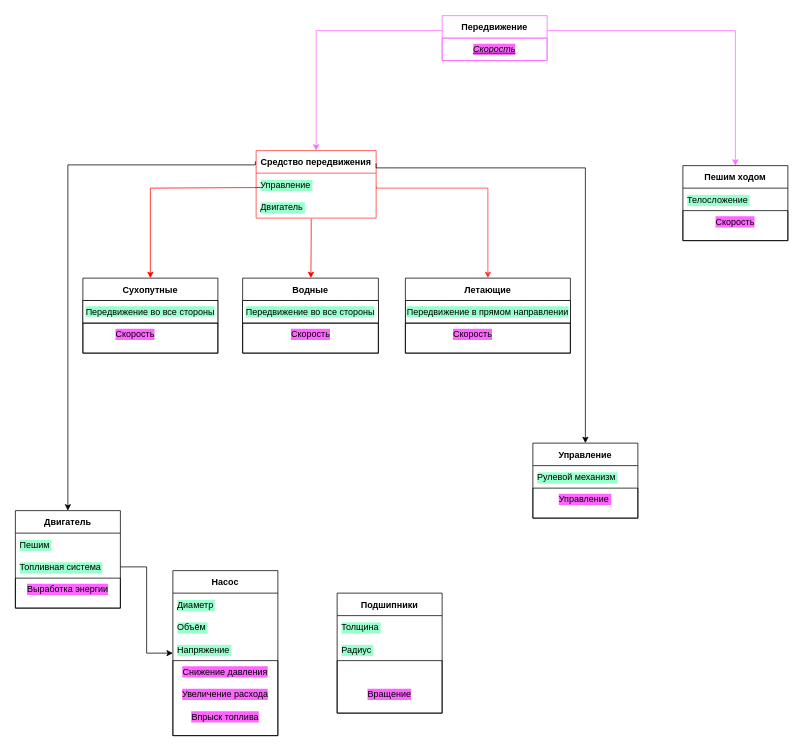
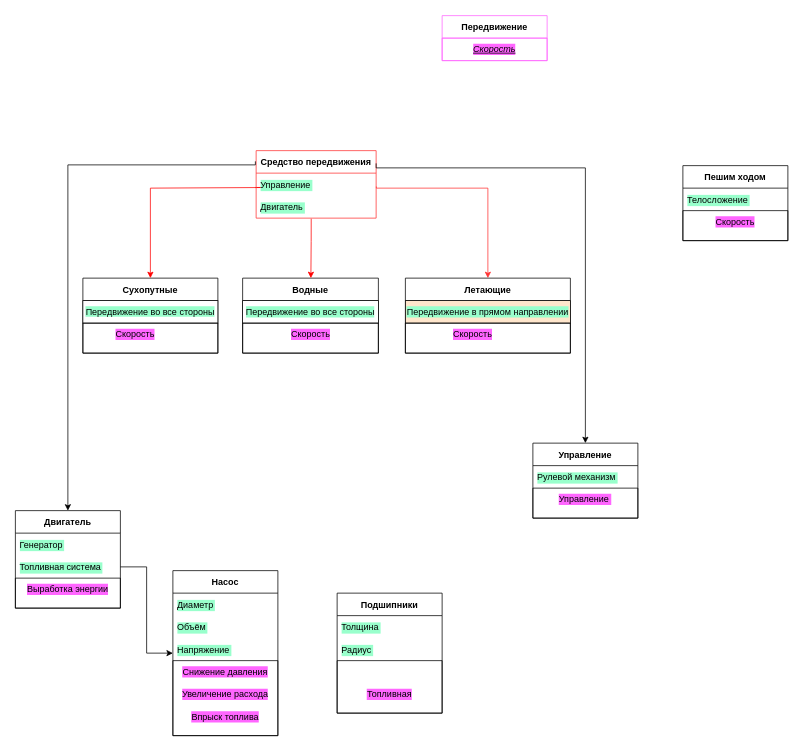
  <mxCell id="0" />
  <mxCell id="1" parent="0" />
  <mxCell id="2" value="Насос" style="swimlane;fontStyle=1;childLayout=stackLayout;horizontal=1;startSize=30;horizontalStack=0;resizeParent=1;resizeParentMax=0;resizeLast=0;collapsible=1;marginBottom=0;" parent="1" vertex="1"><mxGeometry x="230" y="760" width="140" height="220" as="geometry"><mxRectangle x="130" y="60" width="110" height="30" as="alternateBounds" /></mxGeometry></mxCell>
  <mxCell id="3" value="Диаметр" style="text;strokeColor=none;fillColor=none;align=left;verticalAlign=middle;spacingLeft=4;spacingRight=4;overflow=hidden;points=[[0,0.5],[1,0.5]];portConstraint=eastwest;rotatable=0;labelBackgroundColor=#99FFCC;" parent="2" vertex="1"><mxGeometry y="30" width="140" height="30" as="geometry" /></mxCell>
  <mxCell id="4" value="Объём" style="text;strokeColor=none;fillColor=none;align=left;verticalAlign=middle;spacingLeft=4;spacingRight=4;overflow=hidden;points=[[0,0.5],[1,0.5]];portConstraint=eastwest;rotatable=0;labelBackgroundColor=#99FFCC;" parent="2" vertex="1"><mxGeometry y="60" width="140" height="30" as="geometry" /></mxCell>
  <mxCell id="5" value="Напряжение" style="text;strokeColor=none;fillColor=none;align=left;verticalAlign=middle;spacingLeft=4;spacingRight=4;overflow=hidden;points=[[0,0.5],[1,0.5]];portConstraint=eastwest;rotatable=0;labelBackgroundColor=#99FFCC;" parent="2" vertex="1"><mxGeometry y="90" width="140" height="30" as="geometry" /></mxCell>
  <mxCell id="6" value="" style="swimlane;startSize=0;" parent="2" vertex="1"><mxGeometry y="120" width="140" height="100" as="geometry" /></mxCell>
  <mxCell id="7" value="Стирание Зубьев" style="text;html=1;strokeColor=none;fillColor=none;align=center;verticalAlign=middle;whiteSpace=wrap;rounded=0;" parent="6" vertex="1"><mxGeometry width="140" height="30" as="geometry" /></mxCell>
  <mxCell id="8" value="Разлом напополам" style="text;html=1;strokeColor=none;fillColor=none;align=center;verticalAlign=middle;whiteSpace=wrap;rounded=0;" parent="6" vertex="1"><mxGeometry y="30" width="140" height="30" as="geometry" /></mxCell>
  <mxCell id="9" value="Впрыск топлива" style="text;html=1;strokeColor=none;fillColor=none;align=center;verticalAlign=middle;whiteSpace=wrap;rounded=0;labelBackgroundColor=#FF66FF;" parent="6" vertex="1"><mxGeometry y="60" width="140" height="30" as="geometry" /></mxCell>
  <mxCell id="10" value="Снижение давления" style="text;html=1;strokeColor=none;fillColor=none;align=center;verticalAlign=middle;whiteSpace=wrap;rounded=0;labelBackgroundColor=#FF66FF;" parent="6" vertex="1"><mxGeometry width="140" height="30" as="geometry" /></mxCell>
  <mxCell id="11" value="Увеличение расхода" style="text;html=1;strokeColor=none;fillColor=none;align=center;verticalAlign=middle;whiteSpace=wrap;rounded=0;labelBackgroundColor=#FF66FF;" parent="6" vertex="1"><mxGeometry y="30" width="140" height="30" as="geometry" /></mxCell>
  <mxCell id="12" value="Подшипники" style="swimlane;fontStyle=1;childLayout=stackLayout;horizontal=1;startSize=30;horizontalStack=0;resizeParent=1;resizeParentMax=0;resizeLast=0;collapsible=1;marginBottom=0;" parent="1" vertex="1"><mxGeometry x="449" y="790" width="140" height="160" as="geometry"><mxRectangle x="130" y="60" width="110" height="30" as="alternateBounds" /></mxGeometry></mxCell>
  <mxCell id="13" value="Толщина" style="text;strokeColor=none;fillColor=none;align=left;verticalAlign=middle;spacingLeft=4;spacingRight=4;overflow=hidden;points=[[0,0.5],[1,0.5]];portConstraint=eastwest;rotatable=0;labelBackgroundColor=#99FFCC;" parent="12" vertex="1"><mxGeometry y="30" width="140" height="30" as="geometry" /></mxCell>
  <mxCell id="14" value="Радиус" style="text;strokeColor=none;fillColor=none;align=left;verticalAlign=middle;spacingLeft=4;spacingRight=4;overflow=hidden;points=[[0,0.5],[1,0.5]];portConstraint=eastwest;rotatable=0;labelBackgroundColor=#99FFCC;" parent="12" vertex="1"><mxGeometry y="60" width="140" height="30" as="geometry" /></mxCell>
  <mxCell id="15" value="" style="swimlane;startSize=0;" parent="12" vertex="1"><mxGeometry y="90" width="140" height="70" as="geometry" /></mxCell>
- <mxCell id="16" value="Вращение" style="text;html=1;strokeColor=none;fillColor=none;align=center;verticalAlign=middle;whiteSpace=wrap;rounded=0;labelBackgroundColor=#FF66FF;" parent="15" vertex="1"><mxGeometry y="30" width="140" height="30" as="geometry" /></mxCell>
+ <mxCell id="16" value="Топливная" style="text;html=1;strokeColor=none;fillColor=none;align=center;verticalAlign=middle;whiteSpace=wrap;rounded=0;labelBackgroundColor=#FF66FF;" parent="15" vertex="1"><mxGeometry y="30" width="140" height="30" as="geometry" /></mxCell>
  <mxCell id="17" value="Двигатель" style="swimlane;fontStyle=1;childLayout=stackLayout;horizontal=1;startSize=30;horizontalStack=0;resizeParent=1;resizeParentMax=0;resizeLast=0;collapsible=1;marginBottom=0;" parent="1" vertex="1"><mxGeometry x="20" y="680" width="140" height="130" as="geometry"><mxRectangle x="130" y="60" width="110" height="30" as="alternateBounds" /></mxGeometry></mxCell>
- <mxCell id="18" value="Пешим" style="text;strokeColor=none;fillColor=none;align=left;verticalAlign=middle;spacingLeft=4;spacingRight=4;overflow=hidden;points=[[0,0.5],[1,0.5]];portConstraint=eastwest;rotatable=0;labelBackgroundColor=#99FFCC;" parent="17" vertex="1"><mxGeometry y="30" width="140" height="30" as="geometry" /></mxCell>
+ <mxCell id="18" value="Генератор" style="text;strokeColor=none;fillColor=none;align=left;verticalAlign=middle;spacingLeft=4;spacingRight=4;overflow=hidden;points=[[0,0.5],[1,0.5]];portConstraint=eastwest;rotatable=0;labelBackgroundColor=#99FFCC;" parent="17" vertex="1"><mxGeometry y="30" width="140" height="30" as="geometry" /></mxCell>
  <mxCell id="19" value="Топливная система" style="text;strokeColor=none;fillColor=none;align=left;verticalAlign=middle;spacingLeft=4;spacingRight=4;overflow=hidden;points=[[0,0.5],[1,0.5]];portConstraint=eastwest;rotatable=0;labelBackgroundColor=#99FFCC;" parent="17" vertex="1"><mxGeometry y="60" width="140" height="30" as="geometry" /></mxCell>
  <mxCell id="20" value="" style="swimlane;startSize=0;" parent="17" vertex="1"><mxGeometry y="90" width="140" height="40" as="geometry" /></mxCell>
  <mxCell id="21" value="Выработка энергии" style="text;html=1;strokeColor=none;fillColor=none;align=center;verticalAlign=middle;whiteSpace=wrap;rounded=0;" parent="20" vertex="1"><mxGeometry width="140" height="30" as="geometry" /></mxCell>
  <mxCell id="22" value="Выработка энергии" style="text;html=1;strokeColor=none;fillColor=none;align=center;verticalAlign=middle;whiteSpace=wrap;rounded=0;labelBackgroundColor=#FF66FF;" parent="20" vertex="1"><mxGeometry width="140" height="30" as="geometry" /></mxCell>
  <mxCell id="23" value="Управление" style="swimlane;fontStyle=1;childLayout=stackLayout;horizontal=1;startSize=30;horizontalStack=0;resizeParent=1;resizeParentMax=0;resizeLast=0;collapsible=1;marginBottom=0;" parent="1" vertex="1"><mxGeometry x="710" y="590" width="140" height="100" as="geometry"><mxRectangle x="130" y="60" width="110" height="30" as="alternateBounds" /></mxGeometry></mxCell>
  <mxCell id="24" value="Рулевой механизм" style="text;strokeColor=none;fillColor=none;align=left;verticalAlign=middle;spacingLeft=4;spacingRight=4;overflow=hidden;points=[[0,0.5],[1,0.5]];portConstraint=eastwest;rotatable=0;labelBackgroundColor=#99FFCC;" parent="23" vertex="1"><mxGeometry y="30" width="140" height="30" as="geometry" /></mxCell>
  <mxCell id="25" value="" style="swimlane;startSize=0;" parent="23" vertex="1"><mxGeometry y="60" width="140" height="40" as="geometry" /></mxCell>
  <mxCell id="26" value="Управление&amp;nbsp;" style="text;html=1;strokeColor=none;fillColor=none;align=center;verticalAlign=middle;whiteSpace=wrap;rounded=0;labelBackgroundColor=#FF66FF;" parent="25" vertex="1"><mxGeometry width="140" height="30" as="geometry" /></mxCell>
  <mxCell id="27" style="edgeStyle=orthogonalEdgeStyle;rounded=0;orthogonalLoop=1;jettySize=auto;html=1;exitX=0.5;exitY=1;exitDx=0;exitDy=0;strokeColor=#FF3333;fontColor=#000000;" parent="23" source="25" target="25" edge="1"><mxGeometry relative="1" as="geometry" /></mxCell>
  <mxCell id="28" value="Сухопутные" style="swimlane;fontStyle=1;childLayout=stackLayout;horizontal=1;startSize=30;horizontalStack=0;resizeParent=1;resizeParentMax=0;resizeLast=0;collapsible=1;marginBottom=0;labelBorderColor=none;" parent="1" vertex="1"><mxGeometry x="110" y="370" width="180" height="100" as="geometry"><mxRectangle x="130" y="60" width="110" height="30" as="alternateBounds" /></mxGeometry></mxCell>
  <mxCell id="29" value="&lt;span style=&quot;background-color: rgb(153, 255, 204);&quot;&gt;Передвижение во все стороны&lt;/span&gt;" style="rounded=0;whiteSpace=wrap;html=1;fontColor=#000000;" parent="28" vertex="1"><mxGeometry y="30" width="180" height="30" as="geometry" /></mxCell>
  <mxCell id="30" value="" style="swimlane;startSize=0;" parent="28" vertex="1"><mxGeometry y="60" width="180" height="40" as="geometry" /></mxCell>
  <mxCell id="31" value="Скорость" style="text;html=1;strokeColor=none;fillColor=none;align=center;verticalAlign=middle;whiteSpace=wrap;rounded=0;labelBackgroundColor=#FF66FF;" parent="30" vertex="1"><mxGeometry width="140" height="30" as="geometry" /></mxCell>
  <mxCell id="32" style="edgeStyle=orthogonalEdgeStyle;rounded=0;orthogonalLoop=1;jettySize=auto;html=1;exitX=0.5;exitY=1;exitDx=0;exitDy=0;strokeColor=#FF3333;fontColor=#000000;" parent="28" source="30" target="30" edge="1"><mxGeometry relative="1" as="geometry" /></mxCell>
  <mxCell id="33" value="Водные" style="swimlane;fontStyle=1;childLayout=stackLayout;horizontal=1;startSize=30;horizontalStack=0;resizeParent=1;resizeParentMax=0;resizeLast=0;collapsible=1;marginBottom=0;" parent="1" vertex="1"><mxGeometry x="323" y="370" width="181" height="100" as="geometry"><mxRectangle x="130" y="60" width="110" height="30" as="alternateBounds" /></mxGeometry></mxCell>
  <mxCell id="34" value="Передвижение во все стороны" style="rounded=0;whiteSpace=wrap;html=1;labelBackgroundColor=#99FFCC;fontColor=#000000;" parent="33" vertex="1"><mxGeometry y="30" width="181" height="30" as="geometry" /></mxCell>
  <mxCell id="35" value="" style="swimlane;startSize=0;" parent="33" vertex="1"><mxGeometry y="60" width="181" height="40" as="geometry" /></mxCell>
  <mxCell id="36" value="Скорость" style="text;html=1;strokeColor=none;fillColor=none;align=center;verticalAlign=middle;whiteSpace=wrap;rounded=0;labelBackgroundColor=#FF66FF;" parent="35" vertex="1"><mxGeometry x="20.5" width="140" height="30" as="geometry" /></mxCell>
  <mxCell id="37" style="edgeStyle=orthogonalEdgeStyle;rounded=0;orthogonalLoop=1;jettySize=auto;html=1;exitX=0.5;exitY=1;exitDx=0;exitDy=0;strokeColor=#FF3333;fontColor=#000000;" parent="33" source="35" target="35" edge="1"><mxGeometry relative="1" as="geometry" /></mxCell>
  <mxCell id="38" style="edgeStyle=orthogonalEdgeStyle;rounded=0;orthogonalLoop=1;jettySize=auto;html=1;exitX=1;exitY=0.5;exitDx=0;exitDy=0;" parent="1" source="19" target="2" edge="1"><mxGeometry relative="1" as="geometry" /></mxCell>
  <mxCell id="39" style="edgeStyle=orthogonalEdgeStyle;rounded=0;orthogonalLoop=1;jettySize=auto;html=1;labelBackgroundColor=#FF0000;labelBorderColor=#FF0000;strokeColor=#FF0000;fontColor=#FF0000;exitX=0.459;exitY=1.025;exitDx=0;exitDy=0;exitPerimeter=0;" parent="1" source="43" edge="1"><mxGeometry relative="1" as="geometry"><mxPoint x="414" y="370" as="targetPoint" /><Array as="points"><mxPoint x="414" y="321" /><mxPoint x="414" y="370" /></Array></mxGeometry></mxCell>
  <mxCell id="40" style="edgeStyle=orthogonalEdgeStyle;rounded=0;orthogonalLoop=1;jettySize=auto;html=1;entryX=0.5;entryY=0;entryDx=0;entryDy=0;labelBackgroundColor=#FF0000;labelBorderColor=#FF0000;strokeColor=#FF0000;fontColor=#FF0000;exitX=-0.007;exitY=0.638;exitDx=0;exitDy=0;exitPerimeter=0;" parent="1" target="28" edge="1"><mxGeometry relative="1" as="geometry"><Array as="points"><mxPoint x="370" y="249" /><mxPoint x="200" y="250" /></Array><mxPoint x="339.88" y="249.14" as="sourcePoint" /></mxGeometry></mxCell>
  <mxCell id="41" value="Средство передвижения" style="swimlane;fontStyle=1;childLayout=stackLayout;horizontal=1;startSize=30;horizontalStack=0;resizeParent=1;resizeParentMax=0;resizeLast=0;collapsible=1;marginBottom=0;strokeColor=#FF3333;" parent="1" vertex="1"><mxGeometry x="341" y="200" width="160" height="90" as="geometry"><mxRectangle x="130" y="60" width="110" height="30" as="alternateBounds" /></mxGeometry></mxCell>
  <mxCell id="42" value="Управление" style="text;strokeColor=none;fillColor=none;align=left;verticalAlign=middle;spacingLeft=4;spacingRight=4;overflow=hidden;points=[[0,0.5],[1,0.5]];portConstraint=eastwest;rotatable=0;labelBackgroundColor=#99FFCC;" parent="41" vertex="1"><mxGeometry y="30" width="160" height="30" as="geometry" /></mxCell>
  <mxCell id="43" value="Двигатель" style="text;strokeColor=none;fillColor=none;align=left;verticalAlign=middle;spacingLeft=4;spacingRight=4;overflow=hidden;points=[[0,0.5],[1,0.5]];portConstraint=eastwest;rotatable=0;labelBackgroundColor=#99FFCC;" parent="41" vertex="1"><mxGeometry y="60" width="160" height="30" as="geometry" /></mxCell>
  <mxCell id="44" style="edgeStyle=orthogonalEdgeStyle;rounded=0;orthogonalLoop=1;jettySize=auto;html=1;exitX=-0.006;exitY=0.159;exitDx=0;exitDy=0;entryX=0.5;entryY=0;entryDx=0;entryDy=0;labelBackgroundColor=#99FFCC;exitPerimeter=0;" parent="1" source="41" target="17" edge="1"><mxGeometry relative="1" as="geometry"><Array as="points"><mxPoint x="90" y="219" /></Array></mxGeometry></mxCell>
  <mxCell id="45" style="edgeStyle=orthogonalEdgeStyle;rounded=0;orthogonalLoop=1;jettySize=auto;html=1;entryX=0.5;entryY=0;entryDx=0;entryDy=0;labelBackgroundColor=#99FFCC;exitX=1;exitY=0.189;exitDx=0;exitDy=0;exitPerimeter=0;" parent="1" source="41" target="23" edge="1"><mxGeometry relative="1" as="geometry"><Array as="points"><mxPoint x="780" y="223" /></Array></mxGeometry></mxCell>
  <mxCell id="46" value="Пешим ходом" style="swimlane;fontStyle=1;childLayout=stackLayout;horizontal=1;startSize=30;horizontalStack=0;resizeParent=1;resizeParentMax=0;resizeLast=0;collapsible=1;marginBottom=0;" parent="1" vertex="1"><mxGeometry x="910" y="220" width="140" height="100" as="geometry"><mxRectangle x="130" y="60" width="110" height="30" as="alternateBounds" /></mxGeometry></mxCell>
  <mxCell id="47" value="Телосложение" style="text;strokeColor=none;fillColor=none;align=left;verticalAlign=middle;spacingLeft=4;spacingRight=4;overflow=hidden;points=[[0,0.5],[1,0.5]];portConstraint=eastwest;rotatable=0;labelBackgroundColor=#99FFCC;" parent="46" vertex="1"><mxGeometry y="30" width="140" height="30" as="geometry" /></mxCell>
  <mxCell id="48" value="" style="swimlane;startSize=0;" parent="46" vertex="1"><mxGeometry y="60" width="140" height="40" as="geometry" /></mxCell>
  <mxCell id="49" value="Скорость" style="text;html=1;strokeColor=none;fillColor=none;align=center;verticalAlign=middle;whiteSpace=wrap;rounded=0;labelBackgroundColor=#FF66FF;" parent="48" vertex="1"><mxGeometry width="140" height="30" as="geometry" /></mxCell>
- <mxCell id="50" style="edgeStyle=orthogonalEdgeStyle;rounded=0;orthogonalLoop=1;jettySize=auto;html=1;entryX=0.5;entryY=0;entryDx=0;entryDy=0;labelBackgroundColor=#FF0000;labelBorderColor=#FF0000;strokeColor=#FF66FF;fontColor=#FF0000;" parent="1" source="51" target="46" edge="1"><mxGeometry relative="1" as="geometry"><Array as="points"><mxPoint x="980" y="40" /></Array></mxGeometry></mxCell>
  <mxCell id="51" value="Передвижение" style="swimlane;fontStyle=1;childLayout=stackLayout;horizontal=1;startSize=30;horizontalStack=0;resizeParent=1;resizeParentMax=0;resizeLast=0;collapsible=1;marginBottom=0;labelBorderColor=none;strokeColor=#FF66FF;" parent="1" vertex="1"><mxGeometry x="589" y="20" width="140" height="60" as="geometry"><mxRectangle x="130" y="60" width="110" height="30" as="alternateBounds" /></mxGeometry></mxCell>
  <mxCell id="52" value="" style="swimlane;startSize=0;strokeColor=#FF66FF;" parent="51" vertex="1"><mxGeometry y="30" width="140" height="30" as="geometry" /></mxCell>
  <mxCell id="53" value="Скорость" style="text;html=1;strokeColor=none;fillColor=none;align=center;verticalAlign=middle;whiteSpace=wrap;rounded=0;labelBackgroundColor=#FF66FF;fontStyle=6" parent="52" vertex="1"><mxGeometry width="140" height="30" as="geometry" /></mxCell>
- <mxCell id="54" style="edgeStyle=orthogonalEdgeStyle;rounded=0;orthogonalLoop=1;jettySize=auto;html=1;labelBackgroundColor=#FF0000;labelBorderColor=#FF0000;strokeColor=#FF66FF;fontColor=#FF0000;exitX=-0.001;exitY=0.351;exitDx=0;exitDy=0;exitPerimeter=0;" parent="1" source="51" target="41" edge="1"><mxGeometry relative="1" as="geometry"><Array as="points"><mxPoint x="589" y="40" /><mxPoint x="421" y="40" /></Array><mxPoint x="590" y="80" as="sourcePoint" /></mxGeometry></mxCell>
  <mxCell id="55" style="edgeStyle=orthogonalEdgeStyle;rounded=0;orthogonalLoop=1;jettySize=auto;html=1;fontColor=#FF3333;fillColor=#f8cecc;strokeColor=#FF3333;exitX=1.002;exitY=0.594;exitDx=0;exitDy=0;exitPerimeter=0;entryX=0.5;entryY=0;entryDx=0;entryDy=0;" parent="1" target="56" edge="1"><mxGeometry relative="1" as="geometry"><mxPoint x="640" y="310" as="targetPoint" /><mxPoint x="501.32" y="247.82" as="sourcePoint" /><Array as="points"><mxPoint x="501" y="250" /><mxPoint x="650" y="250" /></Array></mxGeometry></mxCell>
  <mxCell id="56" value="Летающие" style="swimlane;fontStyle=1;childLayout=stackLayout;horizontal=1;startSize=30;horizontalStack=0;resizeParent=1;resizeParentMax=0;resizeLast=0;collapsible=1;marginBottom=0;" parent="1" vertex="1"><mxGeometry x="540" y="370" width="220" height="100" as="geometry"><mxRectangle x="130" y="60" width="110" height="30" as="alternateBounds" /></mxGeometry></mxCell>
- <mxCell id="57" value="Передвижение в прямом направлении" style="rounded=0;whiteSpace=wrap;html=1;labelBackgroundColor=#99FFCC;fontColor=#000000;" parent="56" vertex="1"><mxGeometry y="30" width="220" height="30" as="geometry" /></mxCell>
+ <mxCell id="57" value="Передвижение в прямом направлении" style="rounded=0;whiteSpace=wrap;html=1;labelBackgroundColor=#99FFCC;fontColor=#000000;fillColor=#ffe6cc;" parent="56" vertex="1"><mxGeometry y="30" width="220" height="30" as="geometry" /></mxCell>
  <mxCell id="58" value="" style="swimlane;startSize=0;" parent="56" vertex="1"><mxGeometry y="60" width="220" height="40" as="geometry" /></mxCell>
  <mxCell id="59" value="Скорость" style="text;html=1;strokeColor=none;fillColor=none;align=center;verticalAlign=middle;whiteSpace=wrap;rounded=0;labelBackgroundColor=#FF66FF;" parent="58" vertex="1"><mxGeometry width="180" height="30" as="geometry" /></mxCell>
